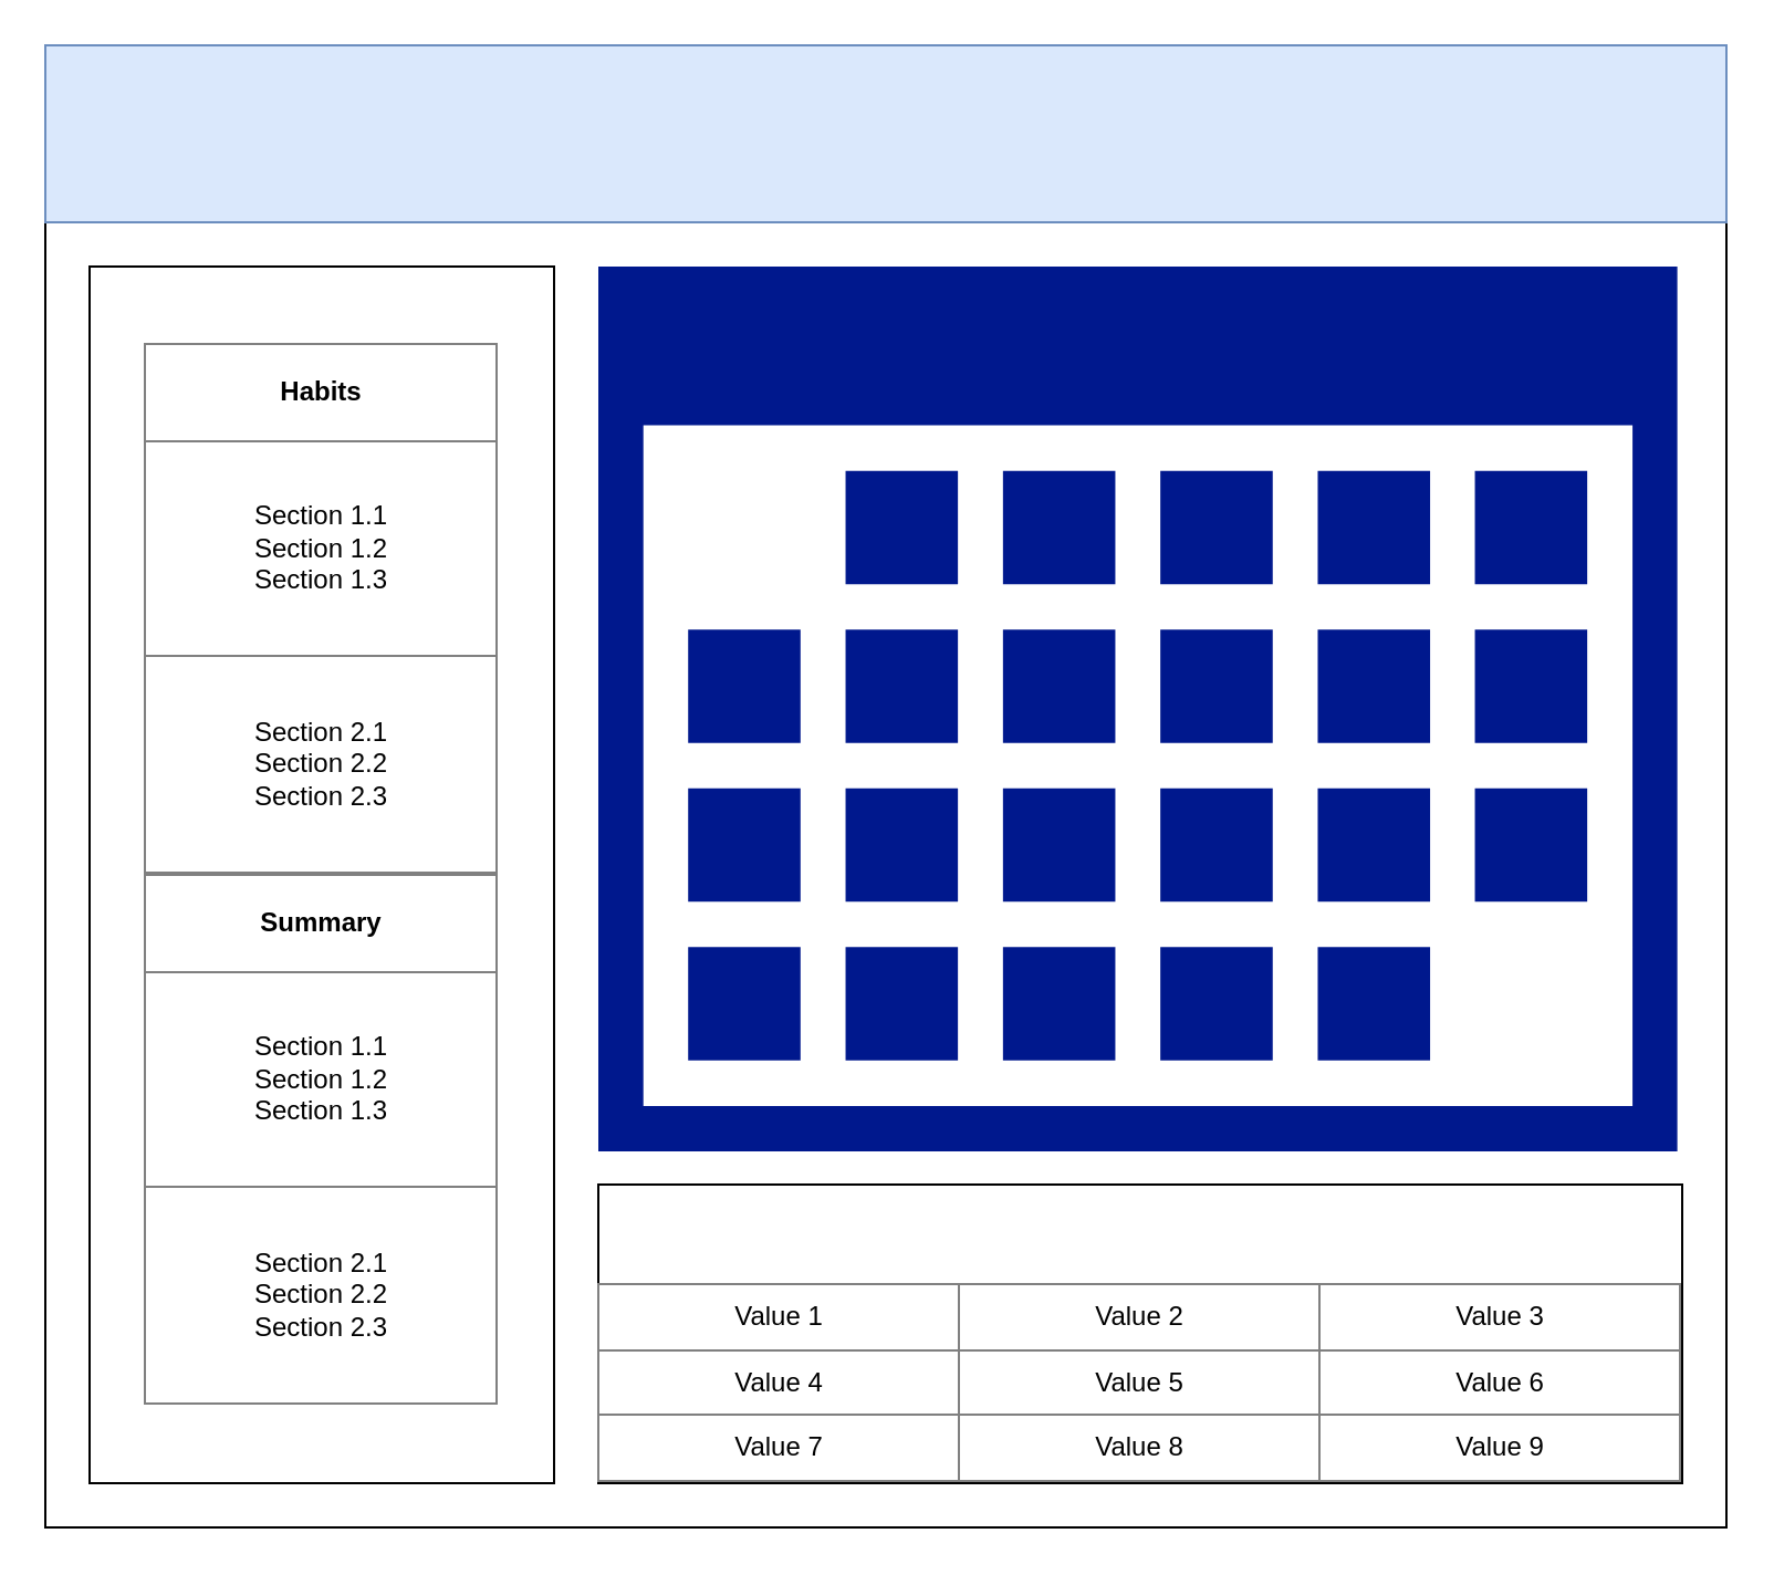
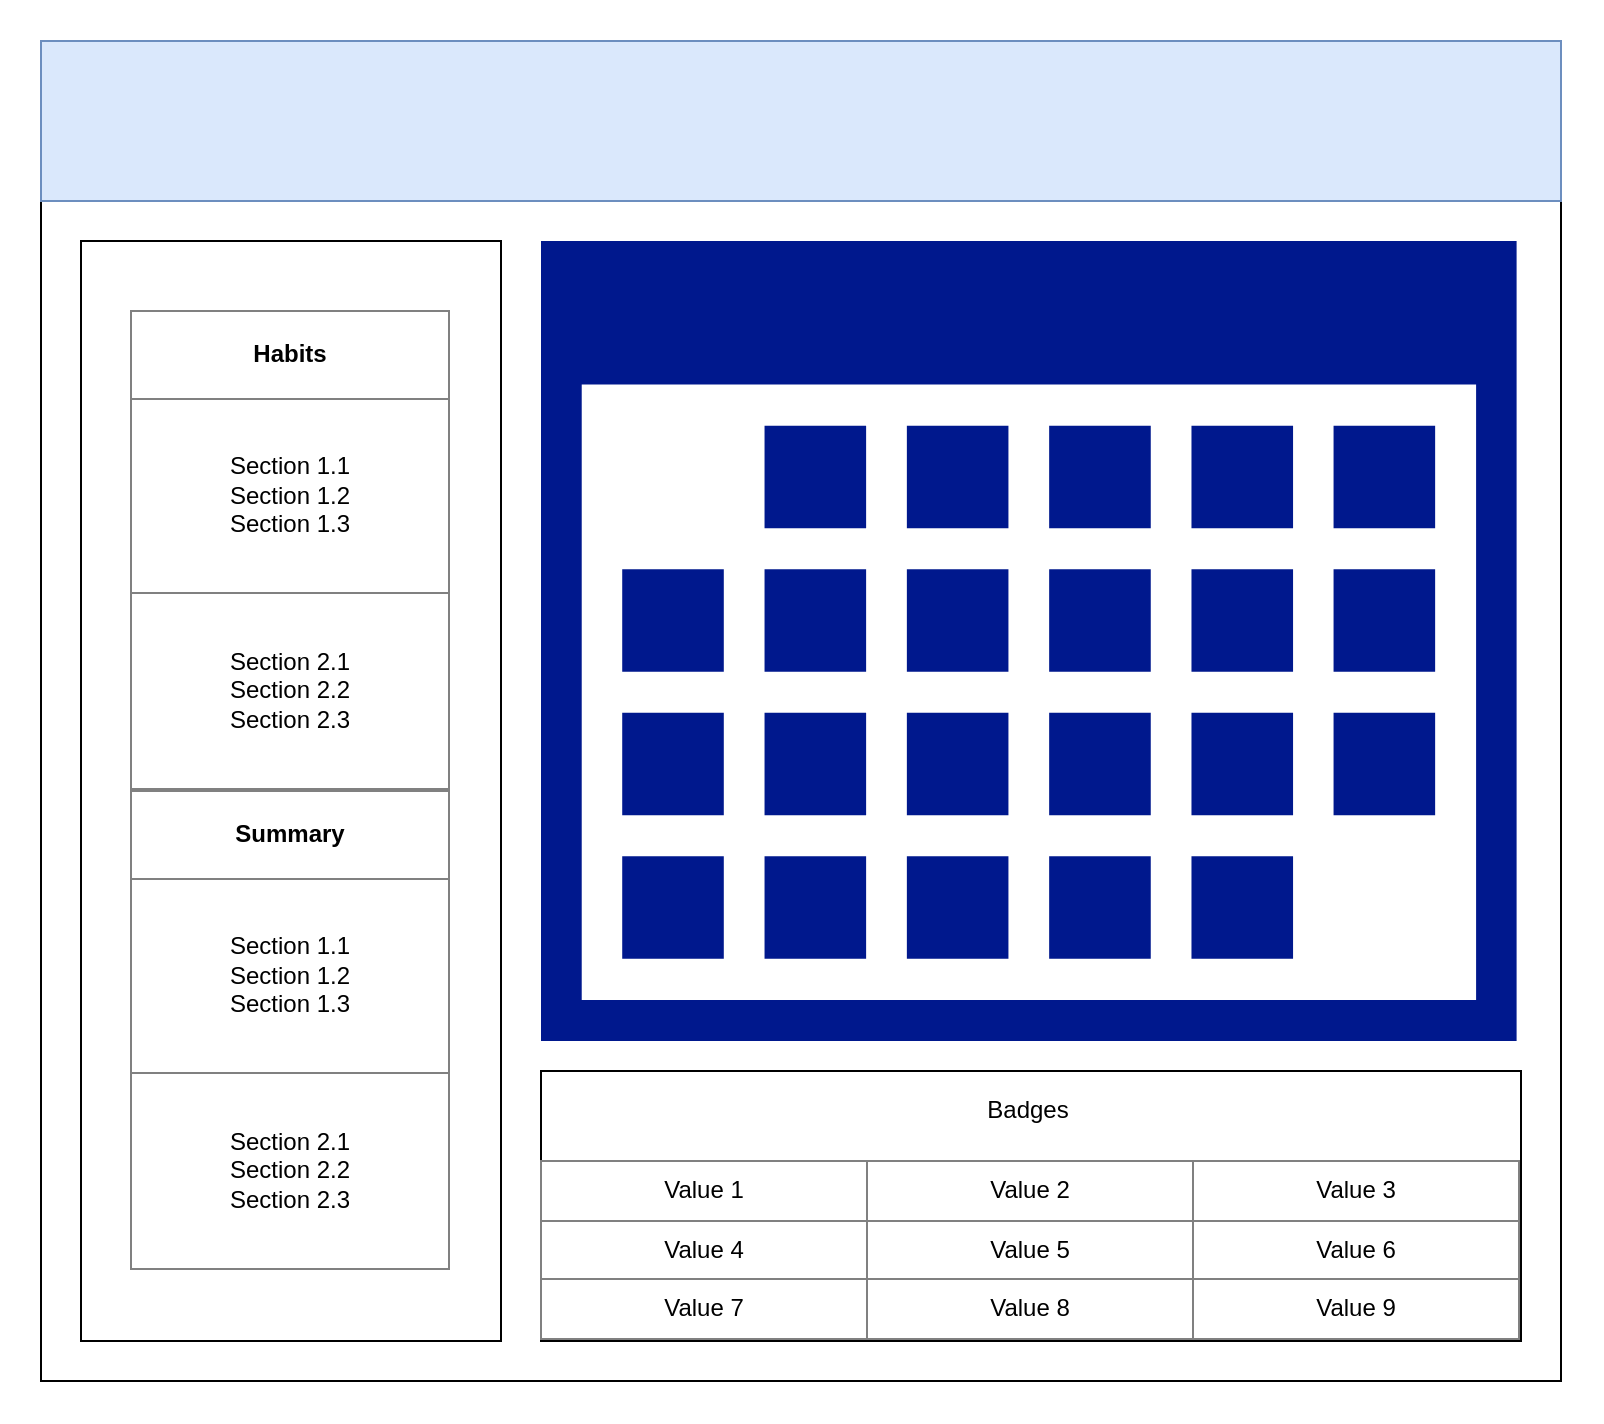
  <mxCell id="0" />
  <mxCell id="1" parent="0" />
  <mxCell id="2" value="" style="rounded=0;whiteSpace=wrap;html=1;" parent="1" vertex="1"><mxGeometry x="20" y="20" width="760" height="670" as="geometry" /></mxCell>
  <mxCell id="3" value="" style="rounded=0;whiteSpace=wrap;html=1;fillColor=#dae8fc;strokeColor=#6c8ebf;" parent="1" vertex="1"><mxGeometry x="20" y="20" width="760" height="80" as="geometry" /></mxCell>
  <mxCell id="4" value="" style="rounded=0;whiteSpace=wrap;html=1;" parent="1" vertex="1"><mxGeometry x="40" y="120" width="210" height="550" as="geometry" /></mxCell>
  <mxCell id="5" value="" style="aspect=fixed;pointerEvents=1;shadow=0;dashed=0;html=1;strokeColor=none;labelPosition=center;verticalLabelPosition=bottom;verticalAlign=top;align=center;fillColor=#00188D;shape=mxgraph.mscae.enterprise.calendar" parent="1" vertex="1"><mxGeometry x="270" y="120" width="487.8" height="400" as="geometry" /></mxCell>
  <mxCell id="6" value="" style="rounded=0;whiteSpace=wrap;html=1;" parent="1" vertex="1"><mxGeometry x="270" y="535" width="490" height="135" as="geometry" /></mxCell>
  <mxCell id="7" value="&lt;table border=&quot;1&quot; width=&quot;100%&quot; cellpadding=&quot;4&quot; style=&quot;width: 100% ; height: 100% ; border-collapse: collapse&quot;&gt;&lt;tbody&gt;&lt;tr&gt;&lt;th align=&quot;center&quot;&gt;Habits&lt;/th&gt;&lt;/tr&gt;&lt;tr&gt;&lt;td align=&quot;center&quot;&gt;Section 1.1&lt;br&gt;Section 1.2&lt;br&gt;Section 1.3&lt;/td&gt;&lt;/tr&gt;&lt;tr&gt;&lt;td align=&quot;center&quot;&gt;Section 2.1&lt;br&gt;Section 2.2&lt;br&gt;Section 2.3&lt;/td&gt;&lt;/tr&gt;&lt;/tbody&gt;&lt;/table&gt;" style="text;html=1;strokeColor=none;fillColor=none;overflow=fill;" vertex="1" parent="1"><mxGeometry x="65" y="155" width="160" height="240" as="geometry" /></mxCell>
  <mxCell id="8" value="&lt;table border=&quot;1&quot; width=&quot;100%&quot; cellpadding=&quot;4&quot; style=&quot;width: 100% ; height: 100% ; border-collapse: collapse&quot;&gt;&lt;tbody&gt;&lt;tr&gt;&lt;th align=&quot;center&quot;&gt;Summary&lt;/th&gt;&lt;/tr&gt;&lt;tr&gt;&lt;td align=&quot;center&quot;&gt;Section 1.1&lt;br&gt;Section 1.2&lt;br&gt;Section 1.3&lt;/td&gt;&lt;/tr&gt;&lt;tr&gt;&lt;td align=&quot;center&quot;&gt;Section 2.1&lt;br&gt;Section 2.2&lt;br&gt;Section 2.3&lt;/td&gt;&lt;/tr&gt;&lt;/tbody&gt;&lt;/table&gt;" style="text;html=1;strokeColor=none;fillColor=none;overflow=fill;" vertex="1" parent="1"><mxGeometry x="65" y="395" width="160" height="240" as="geometry" /></mxCell>
  <mxCell id="9" value="&lt;table border=&quot;1&quot; width=&quot;100%&quot; height=&quot;100%&quot; style=&quot;width:100%;height:100%;border-collapse:collapse;&quot;&gt;&lt;tr&gt;&lt;td align=&quot;center&quot;&gt;Value 1&lt;/td&gt;&lt;td align=&quot;center&quot;&gt;Value 2&lt;/td&gt;&lt;td align=&quot;center&quot;&gt;Value 3&lt;/td&gt;&lt;/tr&gt;&lt;tr&gt;&lt;td align=&quot;center&quot;&gt;Value 4&lt;/td&gt;&lt;td align=&quot;center&quot;&gt;Value 5&lt;/td&gt;&lt;td align=&quot;center&quot;&gt;Value 6&lt;/td&gt;&lt;/tr&gt;&lt;tr&gt;&lt;td align=&quot;center&quot;&gt;Value 7&lt;/td&gt;&lt;td align=&quot;center&quot;&gt;Value 8&lt;/td&gt;&lt;td align=&quot;center&quot;&gt;Value 9&lt;/td&gt;&lt;/tr&gt;&lt;/table&gt;" style="text;html=1;strokeColor=none;fillColor=none;overflow=fill;" vertex="1" parent="1"><mxGeometry x="270" y="580" width="490" height="90" as="geometry" /></mxCell>
+ <mxCell id="10" value="Badges" style="text;html=1;strokeColor=none;fillColor=none;align=center;verticalAlign=middle;whiteSpace=wrap;rounded=0;" vertex="1" parent="1"><mxGeometry x="493.9" y="545" width="40" height="20" as="geometry" /></mxCell>
